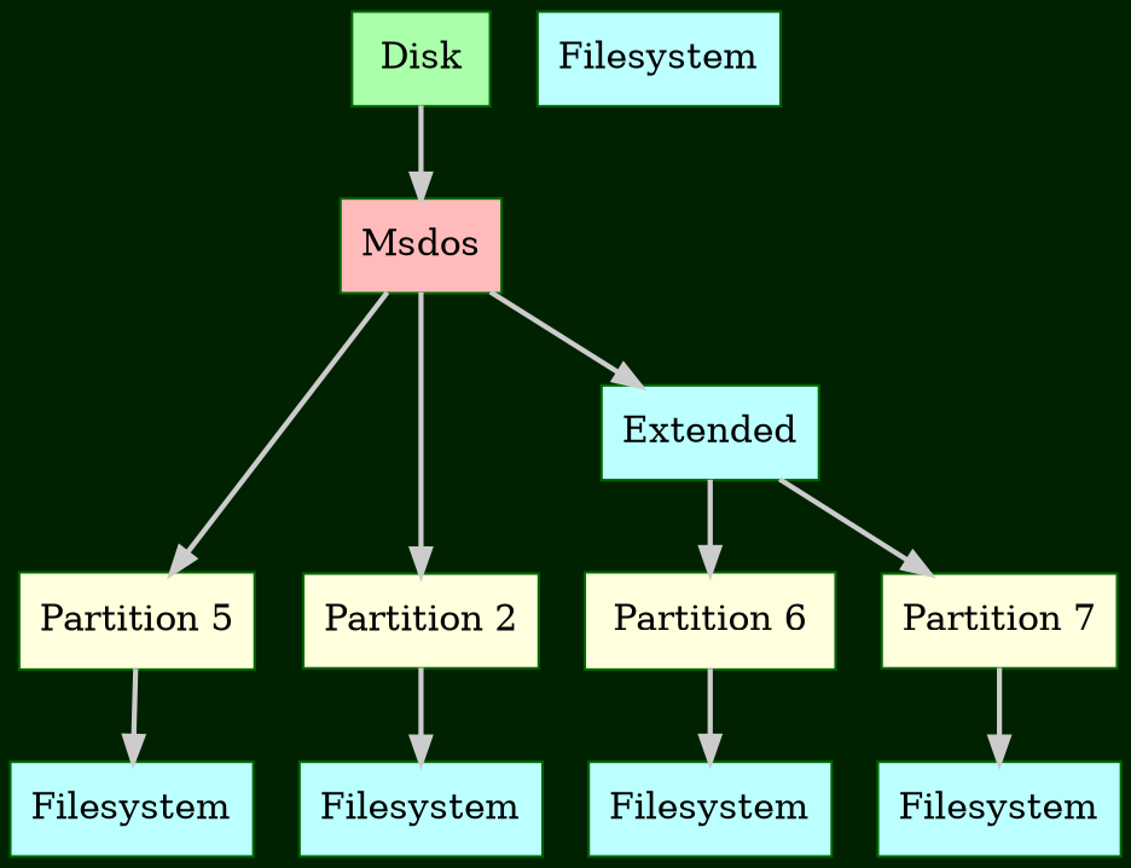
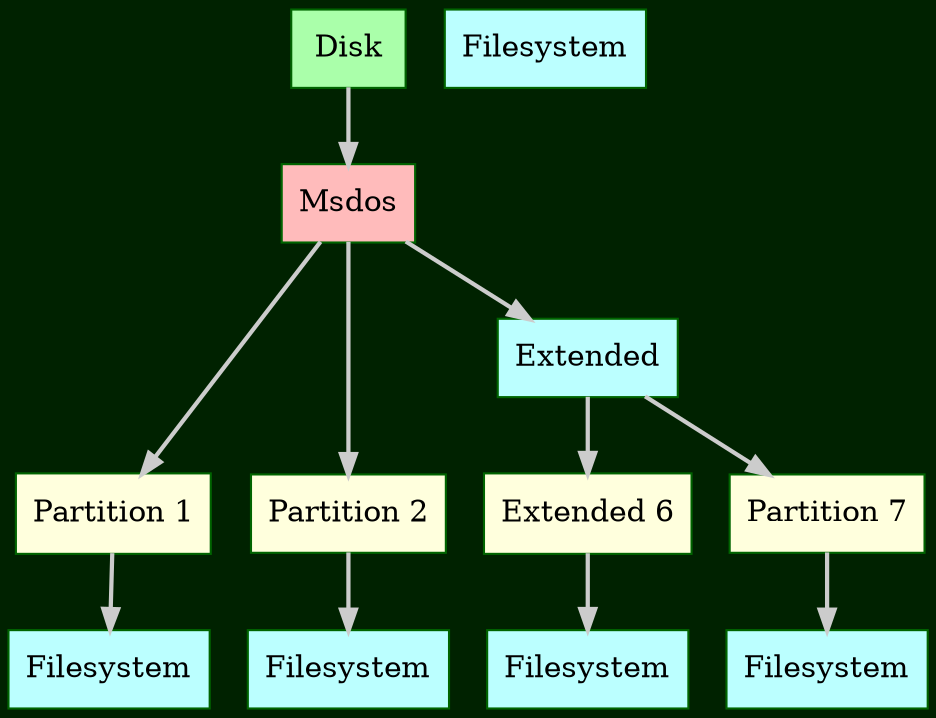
  digraph {
    bgcolor="#002200"
    color=white
    fontname="DejaVu Serif"
    rankdir=TB
    node [color=darkgreen fillcolor="#bbffff" fontname="DejaVu Serif" shape=record style=filled]
    edge [color="#cccccc" fontname="DejaVu Serif" penwidth=2.0]
-   n1 [fillcolor="#ffffdd" label="Partition 5"]
+   n1 [fillcolor="#ffffdd" label="Partition 1"]
    n2 [fillcolor="#ffffdd" label="Partition 2"]
-   n3 [fillcolor="#ffffdd" label="Partition 6"]
+   n3 [fillcolor="#ffffdd" label="Extended 6"]
    n4 [fillcolor="#ffffdd" label="Partition 7"]
    n5 [label=Filesystem]
    n6 [label=Filesystem]
    n7 [label=Filesystem]
    n8 [label=Filesystem]
    Disk [fillcolor="#aaffaa"]
    Msdos [fillcolor="#ffbbbb"]
    n11 [label=Extended]
    n12 [label=Filesystem]
    subgraph sub_1 {
      rank=same
      n1
      n2
      n3
      n4
    }
    n1 -> n5
    n2 -> n6
    n3 -> n7
    n4 -> n8
    Disk -> Msdos
    Msdos -> n1
    Msdos -> n2
    Msdos -> n11
    n11 -> n3
    n11 -> n4
  }
